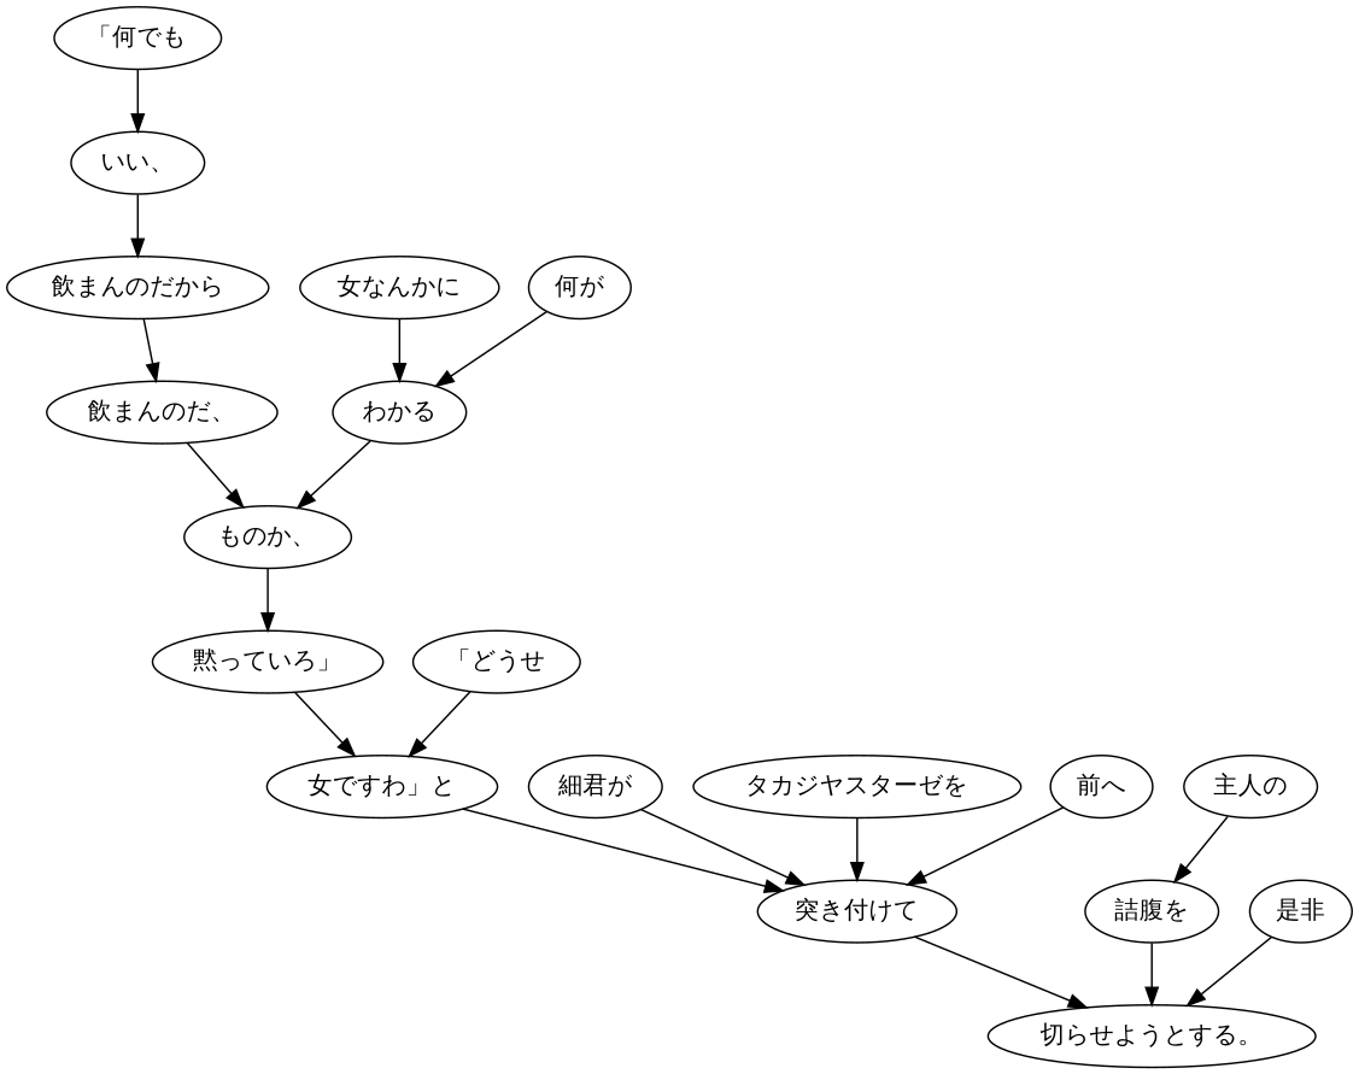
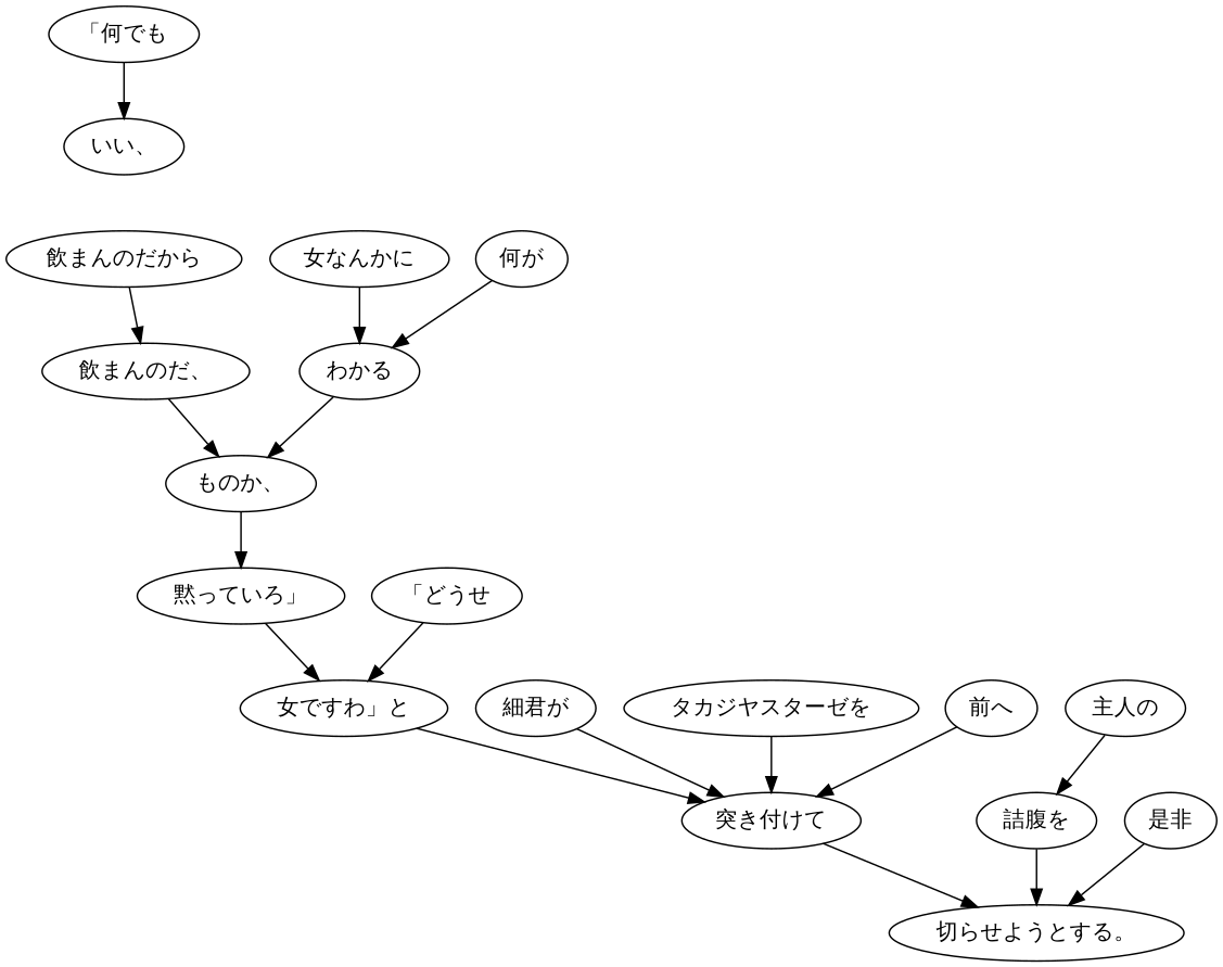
  digraph {
    fontname=Oswald
    node [fontname=Oswald]
    edge [fontname=Oswald]
    n1 [label="「何でも"]
    n2 [label="いい、"]
    n3 [label="飲まんのだから"]
    n4 [label="飲まんのだ、"]
    n5 [label="ものか、"]
    n6 [label="黙っていろ」"]
    n7 [label="女なんかに"]
    n8 [label="わかる"]
    n9 [label="何が"]
    n10 [label="女ですわ」と"]
    n11 [label="突き付けて"]
    n12 [label="「どうせ"]
    n13 [label="切らせようとする。"]
    n14 [label="細君が"]
    n15 [label="タカジヤスターゼを"]
    n16 [label="主人の"]
    n17 [label="詰腹を"]
    n18 [label="前へ"]
    n19 [label="是非"]
    n1 -> n2
-   n2 -> n3
    n3 -> n4
    n4 -> n5
    n5 -> n6
    n6 -> n10
    n7 -> n8
    n8 -> n5
    n9 -> n8
    n10 -> n11
    n11 -> n13
    n12 -> n10
    n14 -> n11
    n15 -> n11
    n16 -> n17
    n17 -> n13
    n18 -> n11
    n19 -> n13
  }
